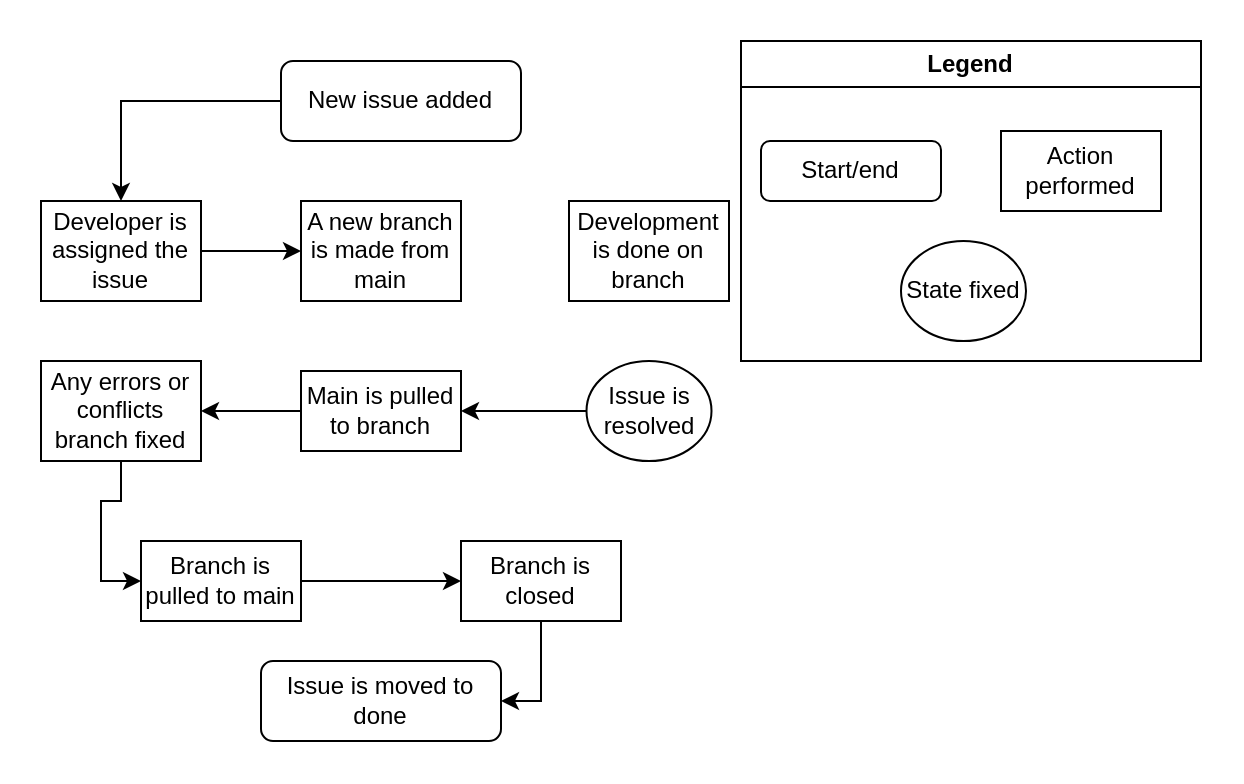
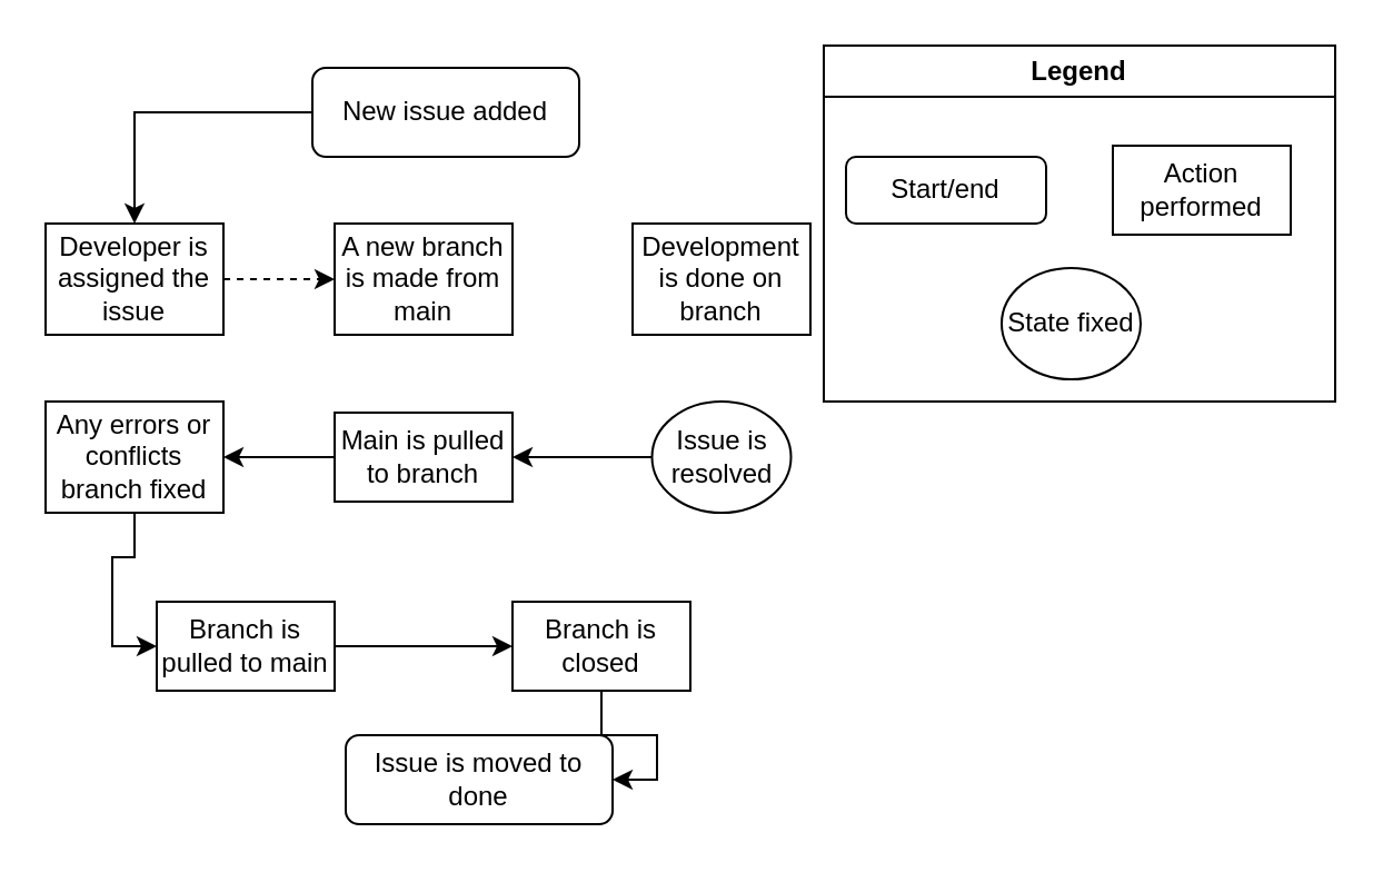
  <mxCell id="0" />
  <mxCell id="1" parent="0" />
  <mxCell id="2" style="edgeStyle=orthogonalEdgeStyle;rounded=0;orthogonalLoop=1;jettySize=auto;html=1;entryX=0.5;entryY=0;entryDx=0;entryDy=0;" edge="1" parent="1" source="3" target="9"><mxGeometry relative="1" as="geometry" /></mxCell>
  <mxCell id="3" value="New issue added" style="rounded=1;whiteSpace=wrap;html=1;fontSize=12;glass=0;strokeWidth=1;shadow=0;" vertex="1" parent="1"><mxGeometry x="140" y="30" width="120" height="40" as="geometry" /></mxCell>
  <mxCell id="4" value="Start/end" style="rounded=1;whiteSpace=wrap;html=1;fontSize=12;glass=0;strokeWidth=1;shadow=0;" vertex="1" parent="1"><mxGeometry x="380" y="70" width="90" height="30" as="geometry" /></mxCell>
  <mxCell id="5" value="Action performed" style="rounded=0;whiteSpace=wrap;html=1;" vertex="1" parent="1"><mxGeometry x="500" y="65" width="80" height="40" as="geometry" /></mxCell>
  <mxCell id="6" value="State fixed" style="ellipse;whiteSpace=wrap;html=1;" vertex="1" parent="1"><mxGeometry x="450" y="120" width="62.5" height="50" as="geometry" /></mxCell>
  <mxCell id="7" value="Legend" style="swimlane;whiteSpace=wrap;html=1;" vertex="1" parent="1"><mxGeometry x="370" width="230" height="160" as="geometry" y="20" /></mxCell>
- <mxCell id="8" style="edgeStyle=orthogonalEdgeStyle;rounded=0;orthogonalLoop=1;jettySize=auto;html=1;entryX=0;entryY=0.5;entryDx=0;entryDy=0;" edge="1" parent="1" source="9" target="10"><mxGeometry relative="1" as="geometry" /></mxCell>
+ <mxCell id="8" style="edgeStyle=orthogonalEdgeStyle;rounded=0;orthogonalLoop=1;jettySize=auto;html=1;entryX=0;entryY=0.5;entryDx=0;entryDy=0;dashed=1;" edge="1" parent="1" source="9" target="10"><mxGeometry relative="1" as="geometry" /></mxCell>
  <mxCell id="9" value="Developer is assigned the issue" style="rounded=0;whiteSpace=wrap;html=1;" vertex="1" parent="1"><mxGeometry y="100" width="80" height="50" as="geometry" x="20" /></mxCell>
  <mxCell id="10" value="A new branch is made from main" style="rounded=0;whiteSpace=wrap;html=1;" vertex="1" parent="1"><mxGeometry x="150" y="100" width="80" height="50" as="geometry" /></mxCell>
  <mxCell id="11" value="Development is done on branch" style="rounded=0;whiteSpace=wrap;html=1;" vertex="1" parent="1"><mxGeometry x="284" y="100" width="80" height="50" as="geometry" /></mxCell>
  <mxCell id="12" style="edgeStyle=orthogonalEdgeStyle;rounded=0;orthogonalLoop=1;jettySize=auto;html=1;entryX=1;entryY=0.5;entryDx=0;entryDy=0;" edge="1" parent="1" source="13" target="15"><mxGeometry relative="1" as="geometry" /></mxCell>
  <mxCell id="13" value="Issue is resolved" style="ellipse;whiteSpace=wrap;html=1;" vertex="1" parent="1"><mxGeometry x="292.75" y="180" width="62.5" height="50" as="geometry" /></mxCell>
  <mxCell id="14" style="edgeStyle=orthogonalEdgeStyle;rounded=0;orthogonalLoop=1;jettySize=auto;html=1;entryX=1;entryY=0.5;entryDx=0;entryDy=0;" edge="1" parent="1" source="15" target="17"><mxGeometry relative="1" as="geometry" /></mxCell>
  <mxCell id="15" value="Main is pulled to branch" style="rounded=0;whiteSpace=wrap;html=1;" vertex="1" parent="1"><mxGeometry x="150" y="185" width="80" height="40" as="geometry" /></mxCell>
  <mxCell id="16" style="edgeStyle=orthogonalEdgeStyle;rounded=0;orthogonalLoop=1;jettySize=auto;html=1;entryX=0;entryY=0.5;entryDx=0;entryDy=0;" edge="1" parent="1" source="17" target="19"><mxGeometry relative="1" as="geometry" /></mxCell>
  <mxCell id="17" value="Any errors or conflicts branch fixed" style="rounded=0;whiteSpace=wrap;html=1;" vertex="1" parent="1"><mxGeometry y="180" width="80" height="50" as="geometry" x="20" /></mxCell>
  <mxCell id="18" style="edgeStyle=orthogonalEdgeStyle;rounded=0;orthogonalLoop=1;jettySize=auto;html=1;entryX=0;entryY=0.5;entryDx=0;entryDy=0;" edge="1" parent="1" source="19" target="22"><mxGeometry relative="1" as="geometry" /></mxCell>
  <mxCell id="19" value="Branch is pulled to main" style="rounded=0;whiteSpace=wrap;html=1;" vertex="1" parent="1"><mxGeometry x="70" y="270" width="80" height="40" as="geometry" /></mxCell>
- <mxCell id="20" value="Issue is moved to done" style="rounded=1;whiteSpace=wrap;html=1;fontSize=12;glass=0;strokeWidth=1;shadow=0;" vertex="1" parent="1"><mxGeometry x="130" y="330" width="120" height="40" as="geometry" /></mxCell>
+ <mxCell id="20" value="Issue is moved to done" style="rounded=1;whiteSpace=wrap;html=1;fontSize=12;glass=0;strokeWidth=1;shadow=0;" vertex="1" parent="1"><mxGeometry x="155" y="330" width="120" height="40" as="geometry" /></mxCell>
  <mxCell id="21" style="edgeStyle=orthogonalEdgeStyle;rounded=0;orthogonalLoop=1;jettySize=auto;html=1;entryX=1;entryY=0.5;entryDx=0;entryDy=0;" edge="1" parent="1" source="22" target="20"><mxGeometry relative="1" as="geometry" /></mxCell>
  <mxCell id="22" value="Branch is closed" style="rounded=0;whiteSpace=wrap;html=1;" vertex="1" parent="1"><mxGeometry x="230" y="270" width="80" height="40" as="geometry" /></mxCell>
